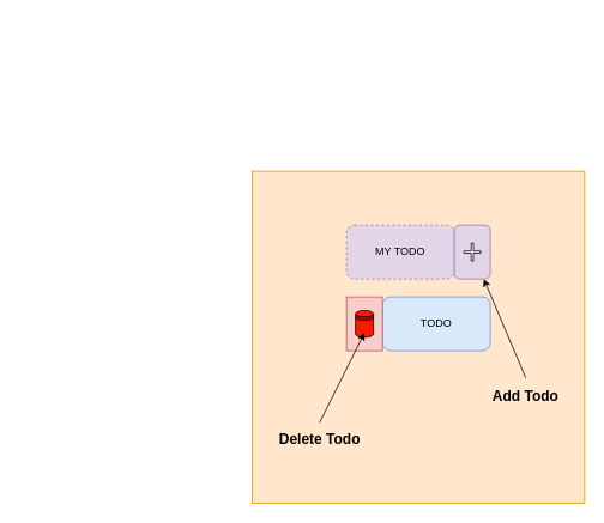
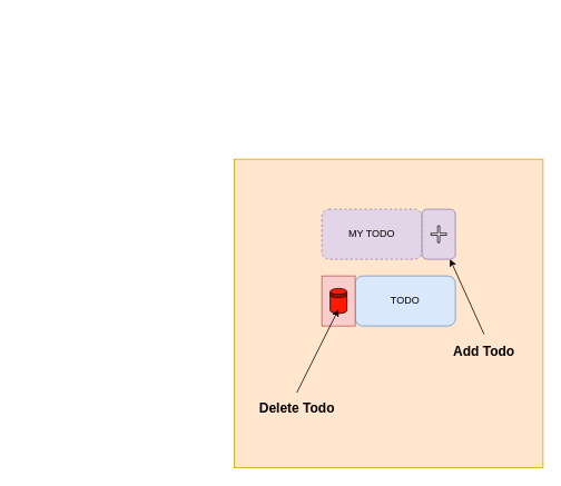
  <mxCell id="0" />
  <mxCell id="1" parent="0" />
  <mxCell id="2" value="" style="whiteSpace=wrap;html=1;aspect=fixed;fillColor=#ffe6cc;strokeColor=#d79b00;" vertex="1" parent="1"><mxGeometry x="280" y="190" width="370" height="370" as="geometry" /></mxCell>
  <mxCell id="3" value="MY TODO" style="rounded=1;whiteSpace=wrap;html=1;fillColor=#e1d5e7;strokeColor=#9673a6;dashed=1;" vertex="1" parent="1"><mxGeometry x="385" y="250" width="120" height="60" as="geometry" /></mxCell>
  <mxCell id="4" value="TODO" style="whiteSpace=wrap;html=1;fillColor=#dae8fc;strokeColor=#6c8ebf;rounded=1;" vertex="1" parent="1"><mxGeometry x="425" y="330" width="120" height="60" as="geometry" /></mxCell>
  <mxCell id="5" value="" style="rounded=0;whiteSpace=wrap;html=1;fillColor=#f8cecc;strokeColor=#b85450;" vertex="1" parent="1"><mxGeometry x="385" y="330" width="40" height="60" as="geometry" /></mxCell>
  <mxCell id="6" value="" style="shape=datastore;whiteSpace=wrap;html=1;fillColor=#FF1900;" vertex="1" parent="1"><mxGeometry x="395" y="345" width="20" height="30" as="geometry" /></mxCell>
  <mxCell id="7" style="edgeStyle=none;html=1;exitX=0.5;exitY=0;exitDx=0;exitDy=0;" edge="1" parent="1" source="8" target="9"><mxGeometry relative="1" as="geometry" /></mxCell>
- <mxCell id="8" value="Add Todo" style="text;strokeColor=none;fillColor=none;html=1;fontSize=16;fontStyle=1;verticalAlign=middle;align=center;" vertex="1" parent="1"><mxGeometry x="534.38" y="420" width="100" height="40" as="geometry" /></mxCell>
+ <mxCell id="8" value="Add Todo" style="text;strokeColor=none;fillColor=none;html=1;fontSize=16;fontStyle=1;verticalAlign=middle;align=center;" vertex="1" parent="1"><mxGeometry x="529.38" y="400" width="100" height="40" as="geometry" /></mxCell>
  <mxCell id="9" value="" style="rounded=1;whiteSpace=wrap;html=1;fillColor=#e1d5e7;strokeColor=#9673a6;" vertex="1" parent="1"><mxGeometry x="505" y="250" width="40" height="60" as="geometry" /></mxCell>
  <mxCell id="10" style="edgeStyle=none;html=1;exitX=0.5;exitY=0;exitDx=0;exitDy=0;" edge="1" parent="1" source="11"><mxGeometry relative="1" as="geometry"><mxPoint x="405" y="370" as="targetPoint" /></mxGeometry></mxCell>
  <mxCell id="11" value="Delete Todo" style="text;strokeColor=none;fillColor=none;html=1;fontSize=16;fontStyle=1;verticalAlign=middle;align=center;" vertex="1" parent="1"><mxGeometry x="305" y="470" width="100" height="35" as="geometry" /></mxCell>
  <mxCell id="12" value="" style="shape=cross;whiteSpace=wrap;html=1;size=0.127;" vertex="1" parent="1"><mxGeometry x="515.63" y="270" width="18.75" height="20" as="geometry" /></mxCell>
  <mxCell id="13" value="&lt;!DOCTYPE html&gt;&#13;&#10;&lt;html lang=&quot;en&quot;&gt;&#13;&#10;  &lt;head&gt;&#13;&#10;    &lt;meta charset=&quot;UTF-8&quot; /&gt;&#13;&#10;    &lt;meta http-equiv=&quot;X-UA-Compatible&quot; content=&quot;IE=edge&quot; /&gt;&#13;&#10;    &lt;meta name=&quot;viewport&quot; content=&quot;width=device-width, initial-scale=1.0&quot; /&gt;&#13;&#10;    &lt;link&#13;&#10;      rel=&quot;stylesheet&quot;&#13;&#10;      href=&quot;/Cbc14/Week4/Homework4/Todo project/todolist.css&quot;&#13;&#10;    /&gt;&#13;&#10;    &lt;title&gt;Document&lt;/title&gt;&#13;&#10;  &lt;/head&gt;&#13;&#10;  &lt;body&gt;&#13;&#10;    &lt;script src=&quot;/Cbc14/Week4/Homework4/Todo project/todolist.js&quot;&gt;&lt;/script&gt;&#13;&#10;  &lt;/body&gt;&#13;&#10;&lt;/html&gt;" style="text;whiteSpace=wrap;html=1;fontSize=16;" vertex="1" parent="1"><mxGeometry width="30" height="240" as="geometry" x="20" y="20" /></mxCell>
  <mxCell id="14" value="&lt;!DOCTYPE html&gt;&#13;&#10;&lt;html lang=&quot;en&quot;&gt;&#13;&#10;  &lt;head&gt;&#13;&#10;    &lt;meta charset=&quot;UTF-8&quot; /&gt;&#13;&#10;    &lt;meta http-equiv=&quot;X-UA-Compatible&quot; content=&quot;IE=edge&quot; /&gt;&#13;&#10;    &lt;meta name=&quot;viewport&quot; content=&quot;width=device-width, initial-scale=1.0&quot; /&gt;&#13;&#10;    &lt;link&#13;&#10;      rel=&quot;stylesheet&quot;&#13;&#10;      href=&quot;/Cbc14/Week4/Homework4/Todo project/todolist.css&quot;&#13;&#10;    /&gt;&#13;&#10;    &lt;title&gt;Document&lt;/title&gt;&#13;&#10;  &lt;/head&gt;&#13;&#10;  &lt;body&gt;&#13;&#10;    &lt;script src=&quot;/Cbc14/Week4/Homework4/Todo project/todolist.js&quot;&gt;&lt;/script&gt;&#13;&#10;  &lt;/body&gt;&#13;&#10;&lt;/html&gt;" style="text;whiteSpace=wrap;html=1;fontSize=16;" vertex="1" parent="1"><mxGeometry width="30" height="240" as="geometry" x="20" y="20" /></mxCell>
